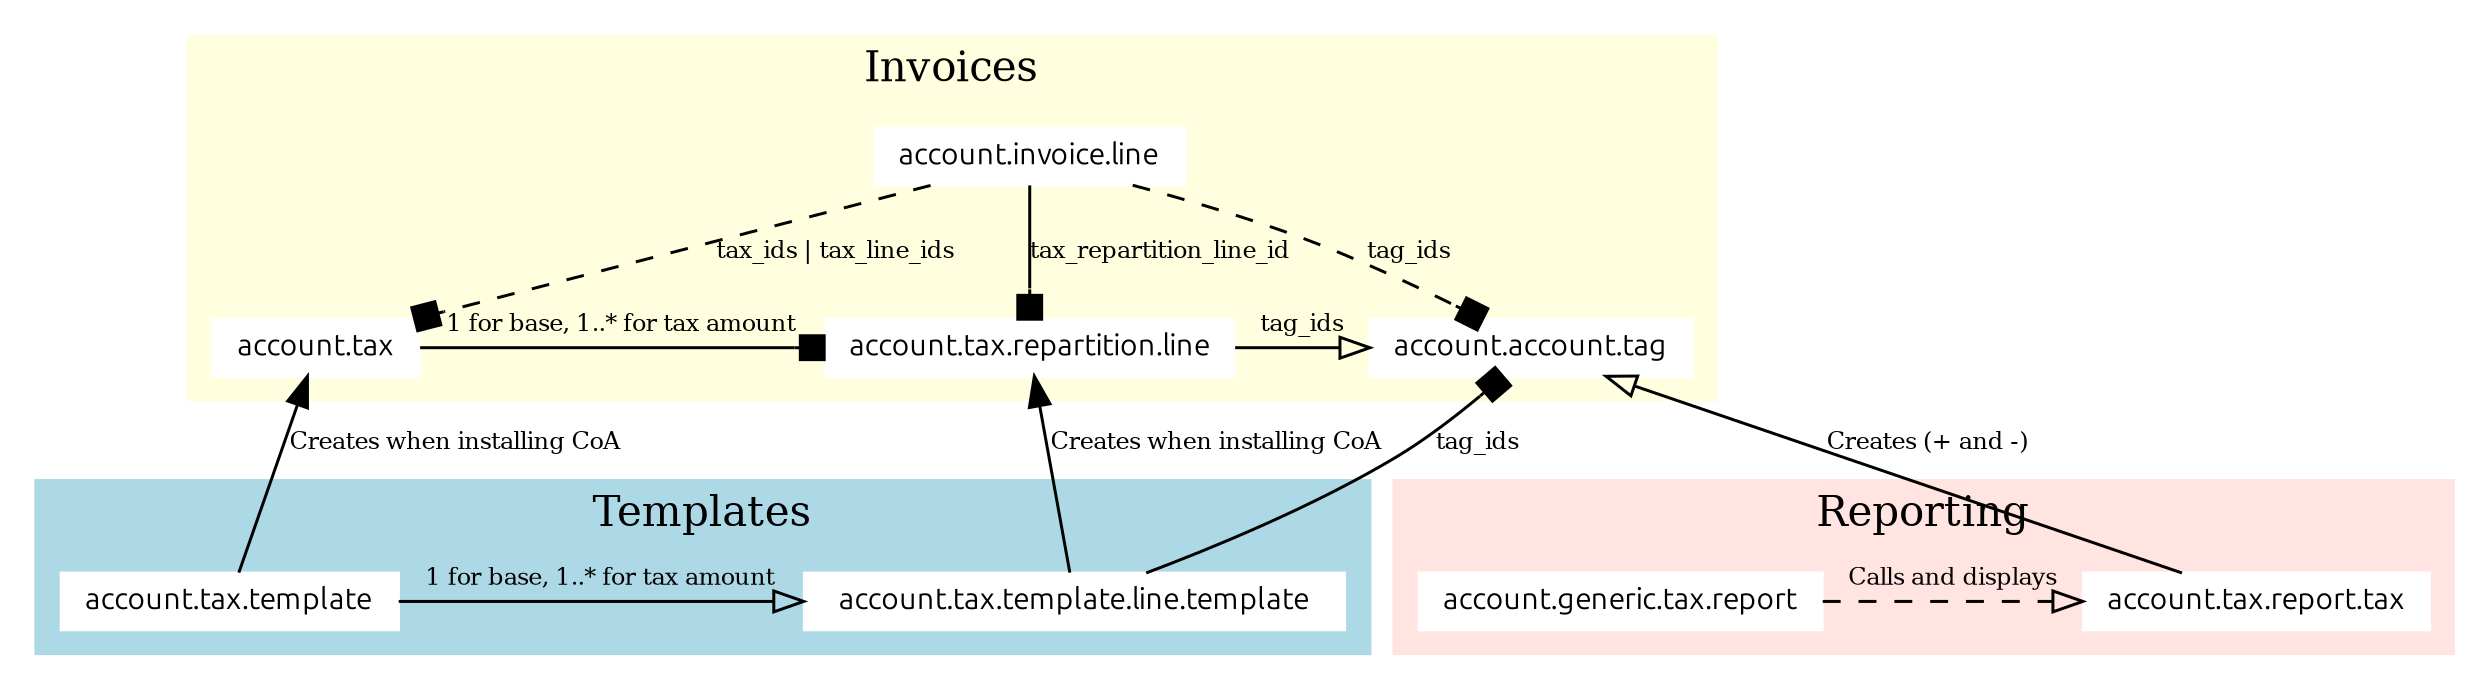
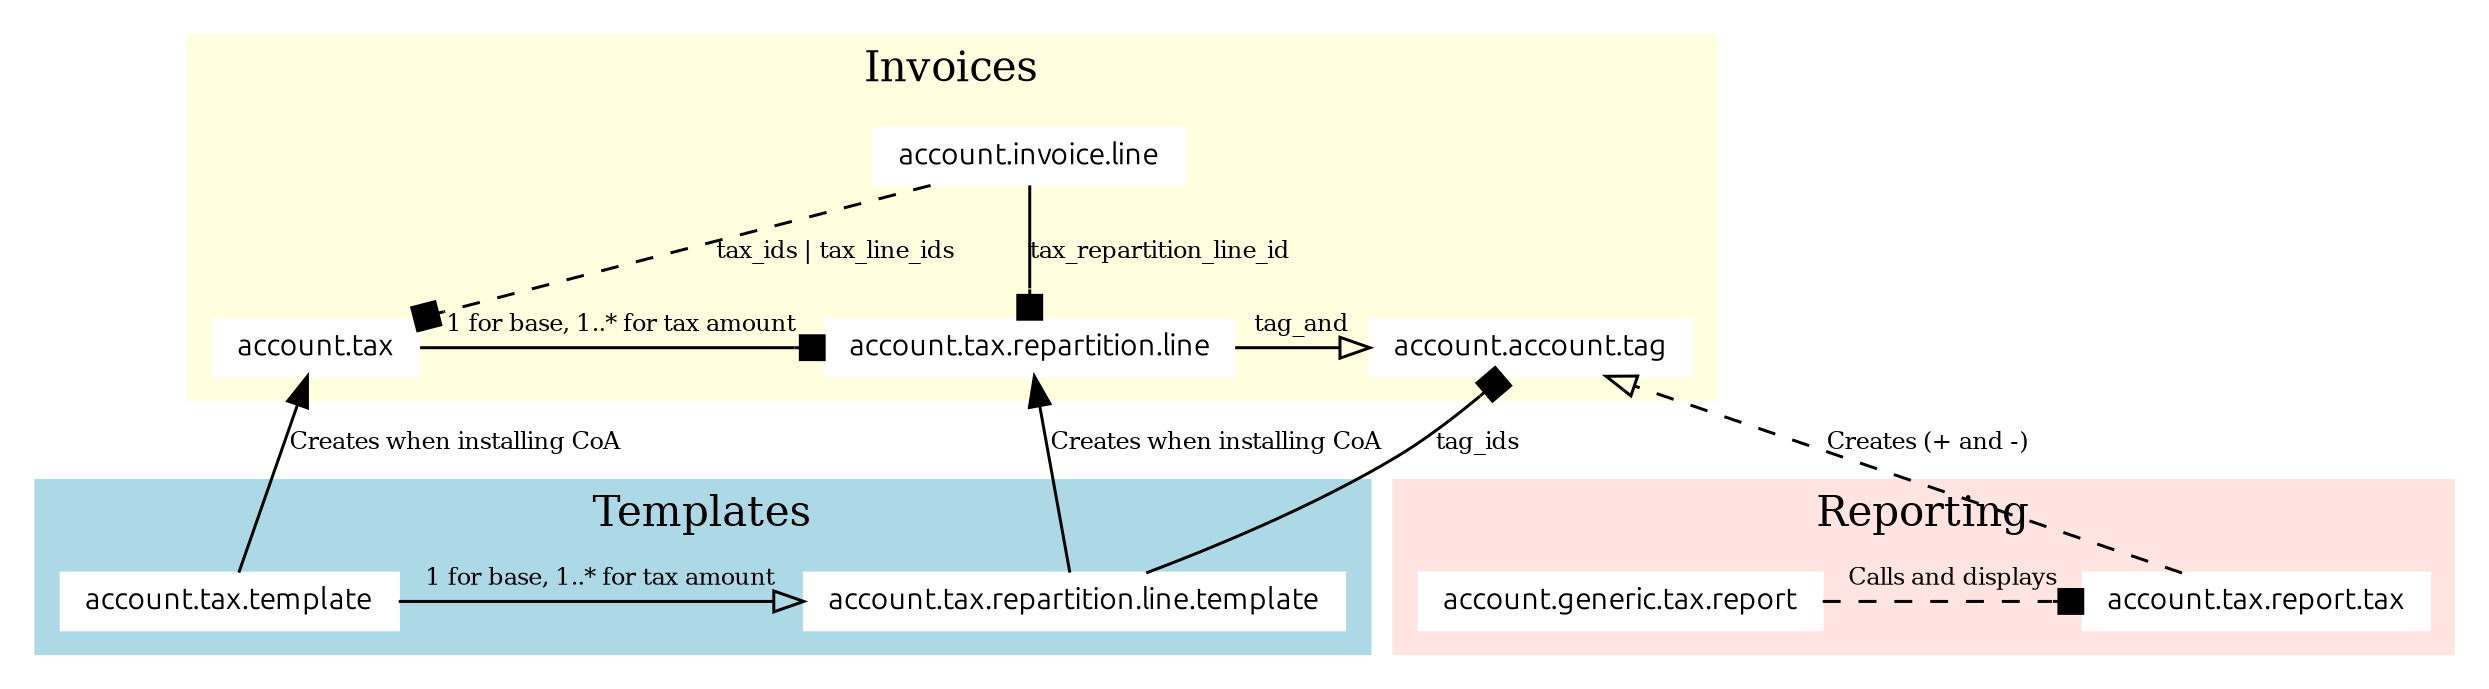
  digraph {
    newrank=true
    node [color=white fontname=Ubuntu fontsize=10 shape=box style=filled]
    edge [arrowhead=box fontsize=8 style=solid]
    n1 [height=0.1 label="account.tax" width=0.1]
    n2 [height=0.1 label="account.tax.repartition.line" width=0.1]
    n3 [height=0.1 label="account.account.tag" width=0.1]
    n4 [height=0.1 label="account.tax.report.tax" width=0.1]
    n5 [height=0.1 label="account.generic.tax.report" width=0.1]
    n6 [height=0.1 label="account.tax.template" width=0.1]
-   n7 [height=0.1 label="account.tax.template.line.template" width=0.1]
+   n7 [height=0.1 label="account.tax.repartition.line.template" width=0.1]
    n8 [height=0.1 label="account.invoice.line" width=0.1]
    subgraph sub_1 {
      rank=same
      n1
      n2
      n3
    }
    subgraph sub_2 {
      rank=same
      n4
      n5
      n6
      n7
    }
    subgraph cluster_3 {
      color=lightyellow
      label=Invoices
      style=filled
      n1
      n2
      n3
      n8
    }
    subgraph cluster_4 {
      color=mistyrose
      label=Reporting
      style=filled
      n4
      n5
    }
    subgraph cluster_5 {
      color=lightblue
      label=Templates
      style=filled
      n6
      n7
    }
    n1 -> n2 [label="1 for base, 1..* for tax amount"]
    n1 -> n6 [dir=back label="Creates when installing CoA" arrowhead=""]
-   n2 -> n3 [arrowhead=onormal label=tag_ids]
+   n2 -> n3 [arrowhead=onormal label=tag_and]
    n2 -> n7 [dir=back label="Creates when installing CoA" arrowhead=""]
-   n4 -> n3 [arrowhead=onormal label="Creates (+ and -)"]
-   n5 -> n4 [arrowhead=onormal label="Calls and displays" style=dashed]
+   n4 -> n3 [arrowhead=onormal label="Creates (+ and -)" style=dashed]
+   n5 -> n4 [label="Calls and displays" style=dashed]
    n6 -> n7 [arrowhead=onormal label="1 for base, 1..* for tax amount"]
    n7 -> n3 [label=tag_ids]
    n8 -> n1 [label="tax_ids | tax_line_ids" style=dashed]
    n8 -> n2 [label=tax_repartition_line_id]
-   n8 -> n3 [label=tag_ids style=dashed]
  }
